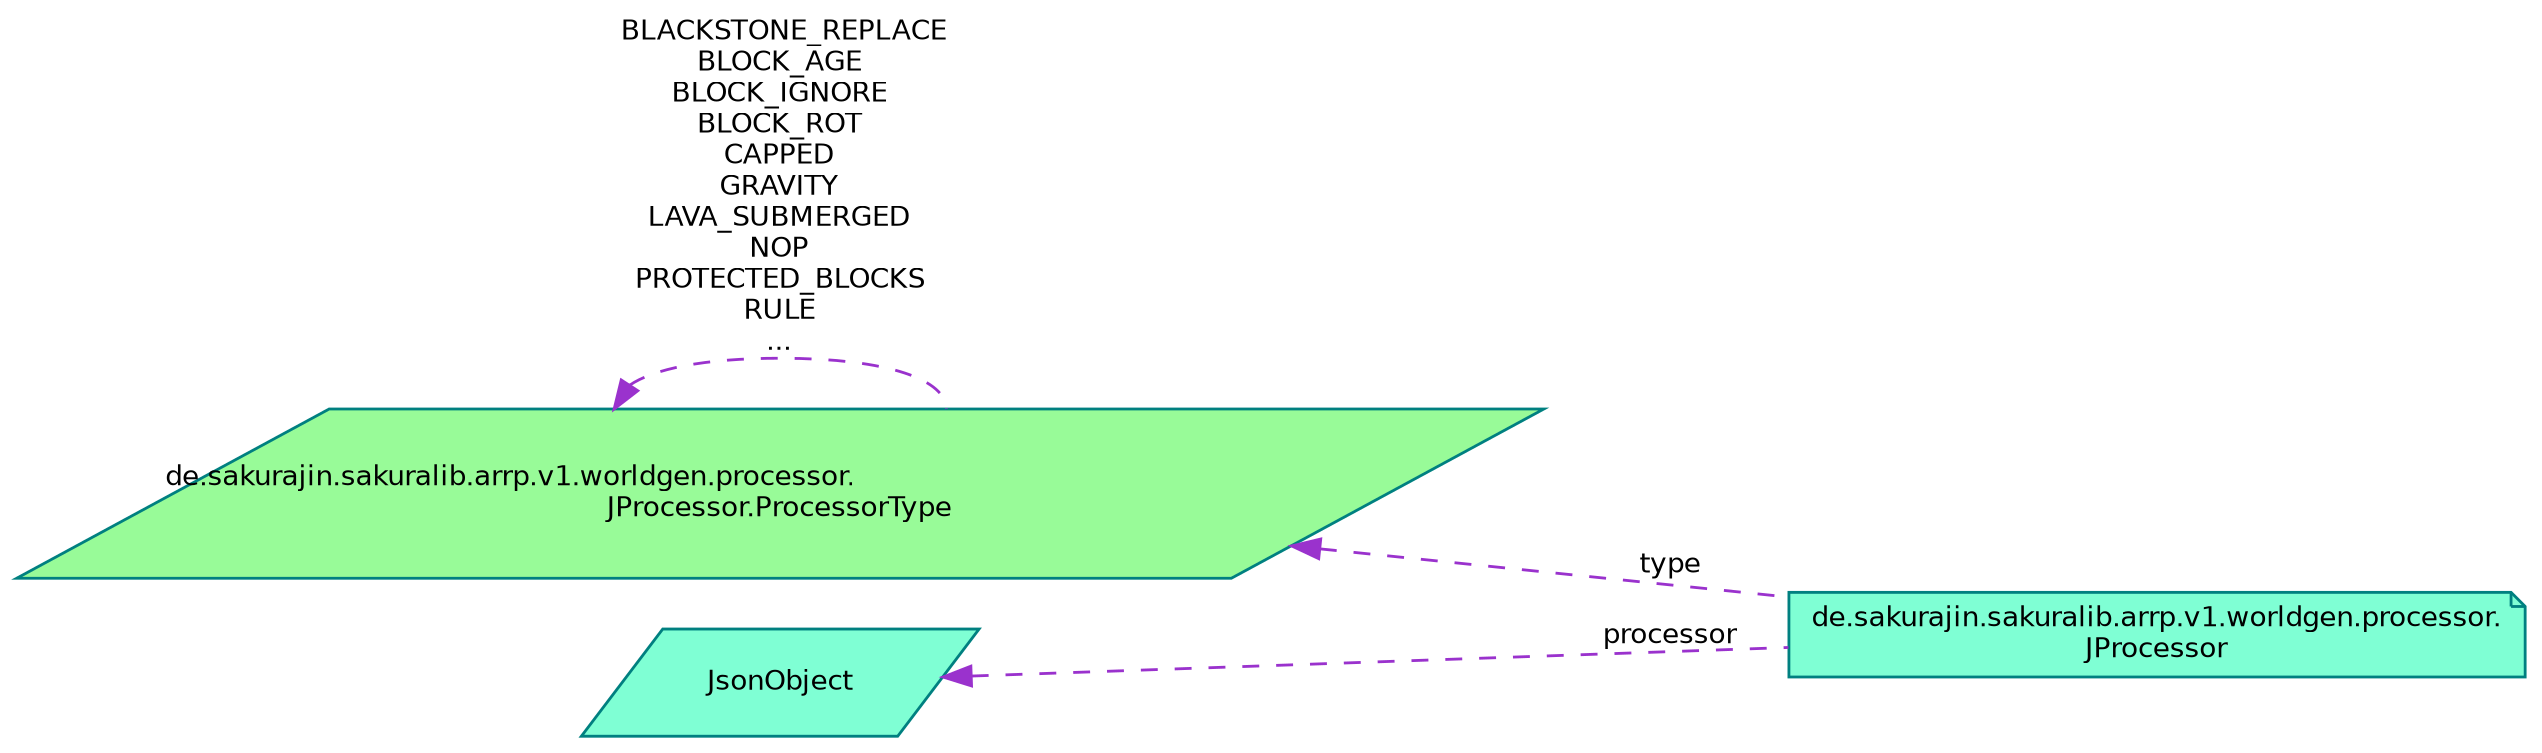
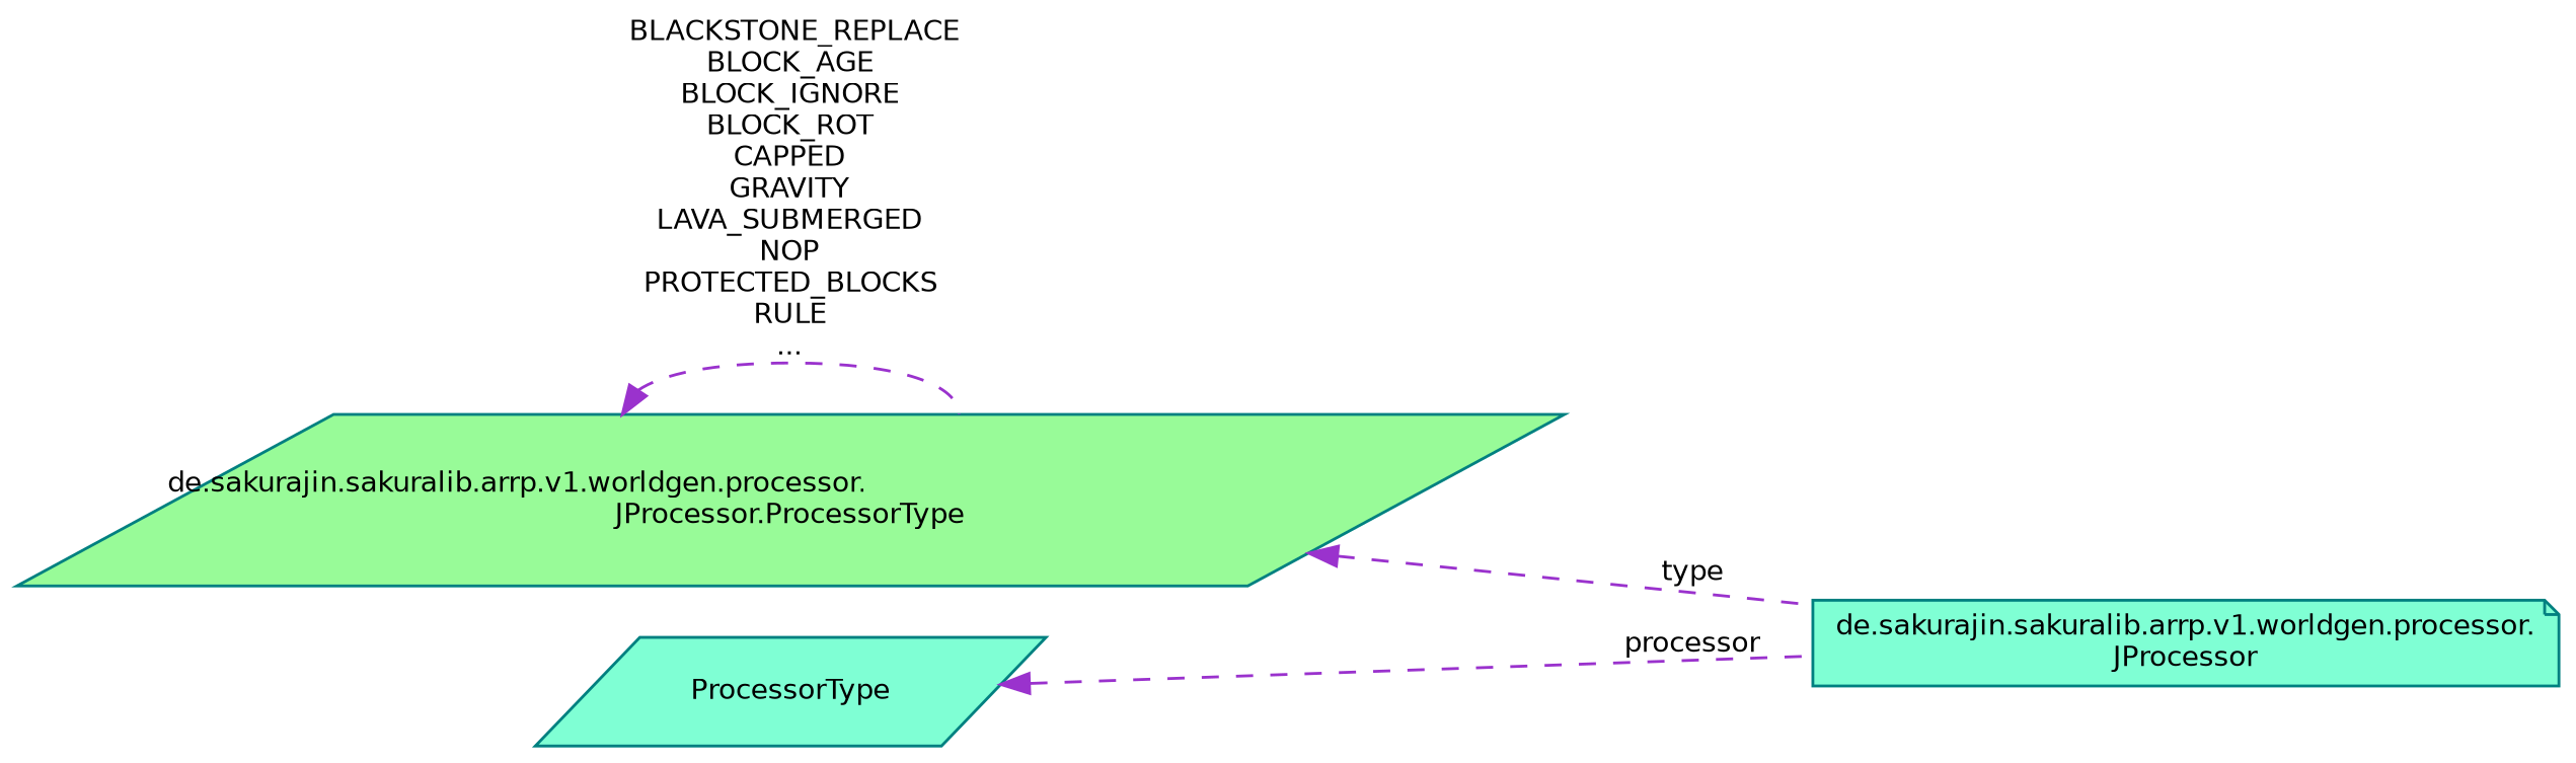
  digraph {
    rankdir=LR
    node [color=teal fillcolor=aquamarine fontname=Helvetica fontsize=10 shape=parallelogram style=filled]
    edge [color=darkorchid3 dir=back fontname=Helvetica fontsize=10 labelfontname=Helvetica labelfontsize=10 style=dashed]
    n1 [fontcolor=black height=0.2 label="de.sakurajin.sakuralib.arrp.v1.worldgen.processor.\lJProcessor" shape=note width=0.4]
    n2 [fillcolor=palegreen height=0.2 label="de.sakurajin.sakuralib.arrp.v1.worldgen.processor.\lJProcessor.ProcessorType" width=0.4]
-   n3 [height=0.2 label=JsonObject width=0.4]
+   n3 [height=0.2 label=ProcessorType width=0.4]
    n2 -> n1 [label=" type"]
    n2 -> n2 [label=" BLACKSTONE_REPLACE\nBLOCK_AGE\nBLOCK_IGNORE\nBLOCK_ROT\nCAPPED\nGRAVITY\nLAVA_SUBMERGED\nNOP\nPROTECTED_BLOCKS\nRULE\n..."]
    n3 -> n1 [label=" processor"]
  }
